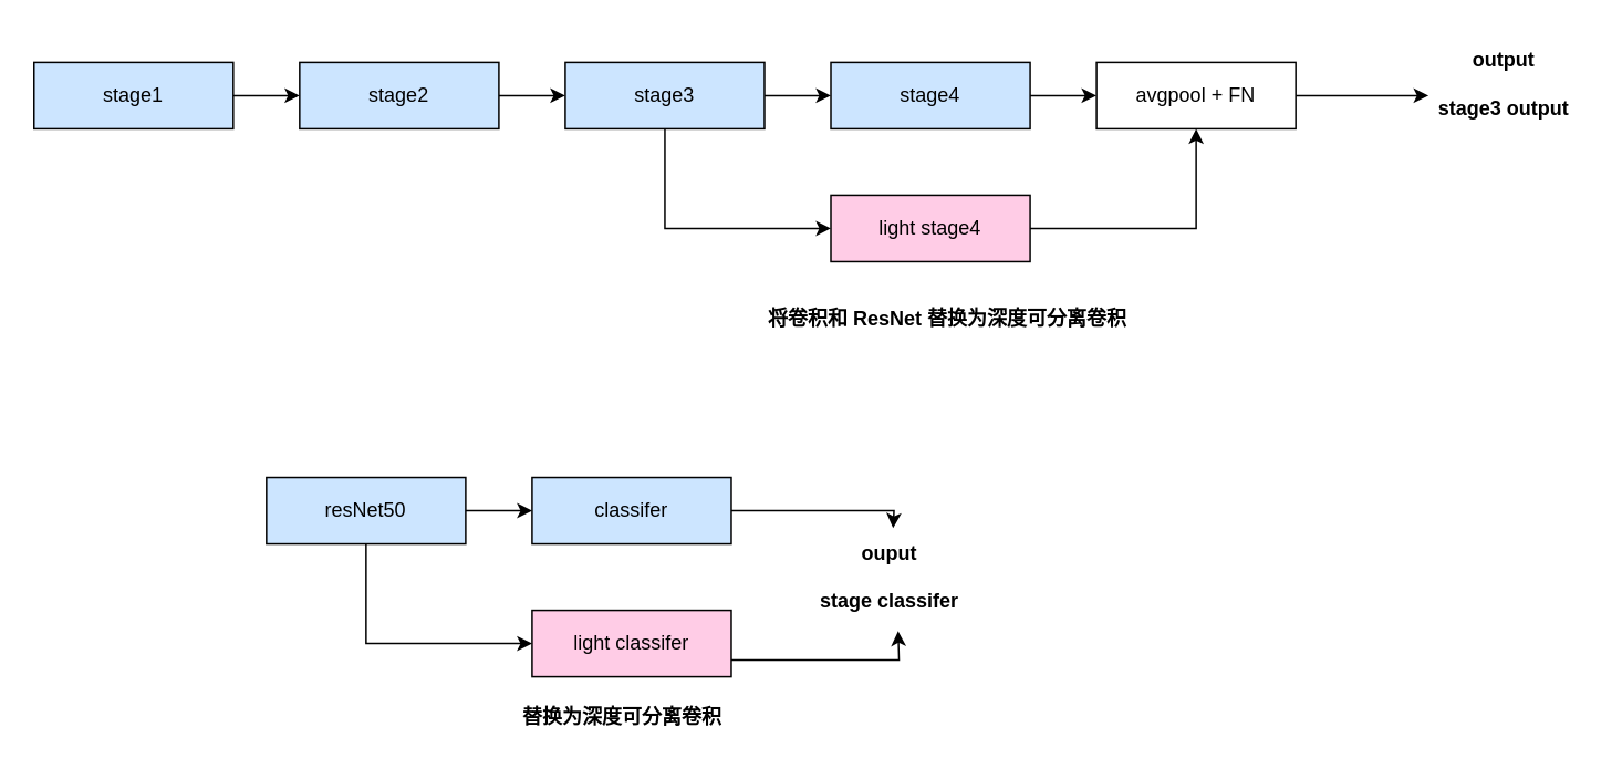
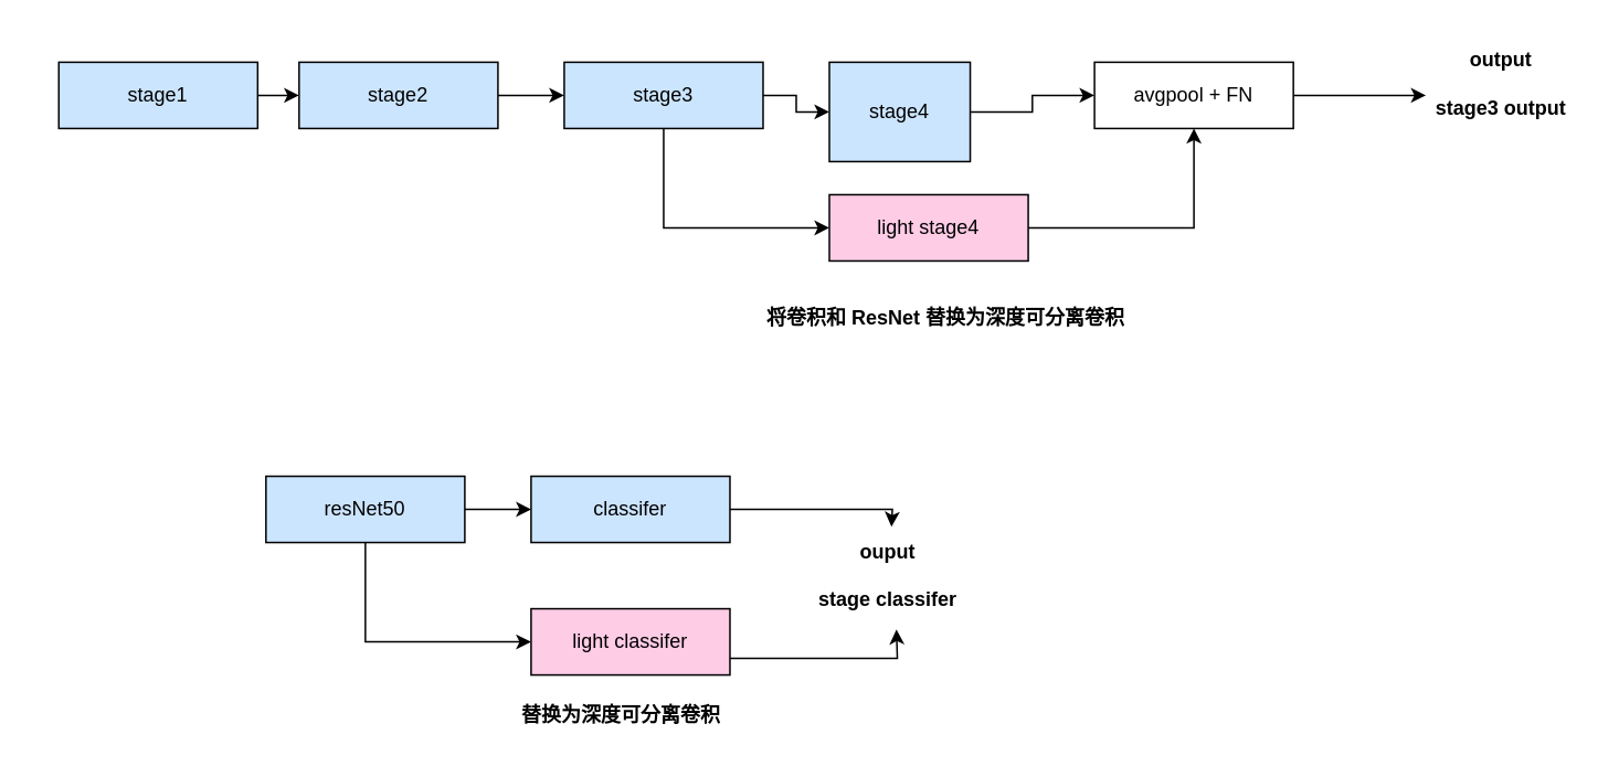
  <mxCell id="0" />
  <mxCell id="1" parent="0" />
  <mxCell id="2" value="" style="edgeStyle=orthogonalEdgeStyle;rounded=0;orthogonalLoop=1;jettySize=auto;html=1;" edge="1" parent="1" source="3" target="5"><mxGeometry relative="1" as="geometry" /></mxCell>
- <mxCell id="3" value="stage1" style="rounded=0;whiteSpace=wrap;html=1;fillColor=#CCE5FF;" vertex="1" parent="1"><mxGeometry x="20" y="37" width="120" height="40" as="geometry" /></mxCell>
+ <mxCell id="3" value="stage1" style="rounded=0;whiteSpace=wrap;html=1;fillColor=#CCE5FF;" vertex="1" parent="1"><mxGeometry x="35" y="37" width="120" height="40" as="geometry" /></mxCell>
  <mxCell id="4" value="" style="edgeStyle=orthogonalEdgeStyle;rounded=0;orthogonalLoop=1;jettySize=auto;html=1;" edge="1" parent="1" source="5" target="7"><mxGeometry relative="1" as="geometry" /></mxCell>
  <mxCell id="5" value="stage2" style="rounded=0;whiteSpace=wrap;html=1;fillColor=#CCE5FF;" vertex="1" parent="1"><mxGeometry x="180" y="37" width="120" height="40" as="geometry" /></mxCell>
  <mxCell id="6" value="" style="edgeStyle=orthogonalEdgeStyle;rounded=0;orthogonalLoop=1;jettySize=auto;html=1;" edge="1" parent="1" source="7" target="9"><mxGeometry relative="1" as="geometry" /></mxCell>
  <mxCell id="7" value="stage3" style="rounded=0;whiteSpace=wrap;html=1;fillColor=#CCE5FF;" vertex="1" parent="1"><mxGeometry x="340" y="37" width="120" height="40" as="geometry" /></mxCell>
  <mxCell id="8" value="" style="edgeStyle=orthogonalEdgeStyle;rounded=0;orthogonalLoop=1;jettySize=auto;html=1;" edge="1" parent="1" source="9" target="11"><mxGeometry relative="1" as="geometry" /></mxCell>
- <mxCell id="9" value="stage4" style="rounded=0;whiteSpace=wrap;html=1;fillColor=#CCE5FF;" vertex="1" parent="1"><mxGeometry x="500" y="37" width="120" height="40" as="geometry" /></mxCell>
+ <mxCell id="9" value="stage4" style="rounded=0;whiteSpace=wrap;html=1;fillColor=#CCE5FF;" vertex="1" parent="1"><mxGeometry x="500" y="37" width="85" height="60" as="geometry" /></mxCell>
  <mxCell id="10" value="" style="edgeStyle=orthogonalEdgeStyle;rounded=0;orthogonalLoop=1;jettySize=auto;html=1;" edge="1" parent="1" source="11"><mxGeometry relative="1" as="geometry"><mxPoint x="860" y="57" as="targetPoint" /></mxGeometry></mxCell>
  <mxCell id="11" value="avgpool + FN" style="rounded=0;whiteSpace=wrap;html=1;" vertex="1" parent="1"><mxGeometry x="660" y="37" width="120" height="40" as="geometry" /></mxCell>
  <mxCell id="12" value="light stage4" style="rounded=0;whiteSpace=wrap;html=1;fillColor=#FFCCE6;" vertex="1" parent="1"><mxGeometry x="500" y="117" width="120" height="40" as="geometry" /></mxCell>
  <mxCell id="13" value="" style="endArrow=classic;html=1;rounded=0;exitX=1;exitY=0.5;exitDx=0;exitDy=0;entryX=0.5;entryY=1;entryDx=0;entryDy=0;" edge="1" parent="1" source="12" target="11"><mxGeometry width="50" height="50" relative="1" as="geometry"><mxPoint x="370" y="187" as="sourcePoint" /><mxPoint x="420" y="137" as="targetPoint" /><Array as="points"><mxPoint x="720" y="137" /></Array></mxGeometry></mxCell>
  <mxCell id="14" value="&lt;b&gt;output&lt;/b&gt;&lt;div&gt;&lt;br&gt;&lt;/div&gt;&lt;div&gt;&lt;b&gt;stage3 output&lt;/b&gt;&lt;/div&gt;" style="text;html=1;align=center;verticalAlign=middle;resizable=0;points=[];autosize=1;strokeColor=none;fillColor=none;" vertex="1" parent="1"><mxGeometry x="855" y="20" width="100" height="60" as="geometry" /></mxCell>
  <mxCell id="15" value="&lt;b&gt;将卷积和 ResNet 替换为深度可分离卷积&lt;/b&gt;" style="text;html=1;align=center;verticalAlign=middle;resizable=0;points=[];autosize=1;strokeColor=none;fillColor=none;" vertex="1" parent="1"><mxGeometry x="450" y="177" width="240" height="30" as="geometry" /></mxCell>
  <mxCell id="16" value="" style="edgeStyle=orthogonalEdgeStyle;rounded=0;orthogonalLoop=1;jettySize=auto;html=1;" edge="1" parent="1" source="17" target="18"><mxGeometry relative="1" as="geometry" /></mxCell>
  <mxCell id="17" value="resNet50" style="rounded=0;whiteSpace=wrap;html=1;fillColor=#CCE5FF;" vertex="1" parent="1"><mxGeometry x="160" y="287" width="120" height="40" as="geometry" /></mxCell>
  <mxCell id="18" value="classifer" style="rounded=0;whiteSpace=wrap;html=1;fillColor=#CCE5FF;" vertex="1" parent="1"><mxGeometry x="320" y="287" width="120" height="40" as="geometry" /></mxCell>
  <mxCell id="19" value="light classifer" style="rounded=0;whiteSpace=wrap;html=1;fillColor=#FFCCE6;" vertex="1" parent="1"><mxGeometry x="320" y="367" width="120" height="40" as="geometry" /></mxCell>
  <mxCell id="20" value="&lt;b&gt;ouput&lt;/b&gt;&lt;div&gt;&lt;b&gt;&lt;br&gt;&lt;/b&gt;&lt;/div&gt;&lt;div&gt;&lt;b&gt;stage classifer&lt;/b&gt;&lt;/div&gt;" style="text;html=1;align=center;verticalAlign=middle;resizable=0;points=[];autosize=1;strokeColor=none;fillColor=none;" vertex="1" parent="1"><mxGeometry x="485" y="317" width="100" height="60" as="geometry" /></mxCell>
  <mxCell id="21" value="" style="endArrow=classic;html=1;rounded=0;exitX=1;exitY=0.5;exitDx=0;exitDy=0;entryX=0.525;entryY=0.008;entryDx=0;entryDy=0;entryPerimeter=0;" edge="1" parent="1" source="18" target="20"><mxGeometry width="50" height="50" relative="1" as="geometry"><mxPoint x="320" y="237" as="sourcePoint" /><mxPoint x="370" y="187" as="targetPoint" /><Array as="points"><mxPoint x="538" y="307" /></Array></mxGeometry></mxCell>
  <mxCell id="22" value="" style="endArrow=classic;html=1;rounded=0;exitX=1;exitY=0.75;exitDx=0;exitDy=0;entryX=0.555;entryY=1.042;entryDx=0;entryDy=0;entryPerimeter=0;" edge="1" parent="1" source="19" target="20"><mxGeometry width="50" height="50" relative="1" as="geometry"><mxPoint x="320" y="237" as="sourcePoint" /><mxPoint x="370" y="187" as="targetPoint" /><Array as="points"><mxPoint x="541" y="397" /></Array></mxGeometry></mxCell>
  <mxCell id="23" value="" style="endArrow=classic;html=1;rounded=0;exitX=0.5;exitY=1;exitDx=0;exitDy=0;entryX=0;entryY=0.5;entryDx=0;entryDy=0;" edge="1" parent="1" source="7" target="12"><mxGeometry width="50" height="50" relative="1" as="geometry"><mxPoint x="440" y="187" as="sourcePoint" /><mxPoint x="490" y="137" as="targetPoint" /><Array as="points"><mxPoint x="400" y="137" /></Array></mxGeometry></mxCell>
  <mxCell id="24" value="" style="endArrow=classic;html=1;rounded=0;exitX=0.5;exitY=1;exitDx=0;exitDy=0;entryX=0;entryY=0.5;entryDx=0;entryDy=0;" edge="1" parent="1" source="17" target="19"><mxGeometry width="50" height="50" relative="1" as="geometry"><mxPoint x="420" y="237" as="sourcePoint" /><mxPoint x="470" y="187" as="targetPoint" /><Array as="points"><mxPoint x="220" y="387" /></Array></mxGeometry></mxCell>
  <mxCell id="25" value="&lt;b&gt;替换为深度可分离卷积&lt;/b&gt;" style="text;html=1;align=center;verticalAlign=middle;resizable=0;points=[];autosize=1;strokeColor=none;fillColor=none;" vertex="1" parent="1"><mxGeometry x="284" y="417" width="180" height="30" as="geometry" /></mxCell>
